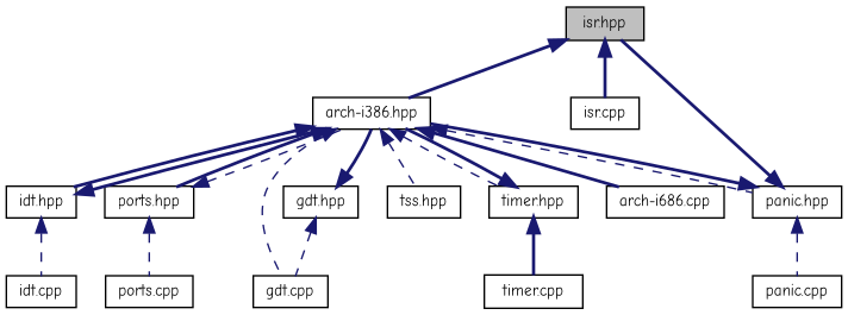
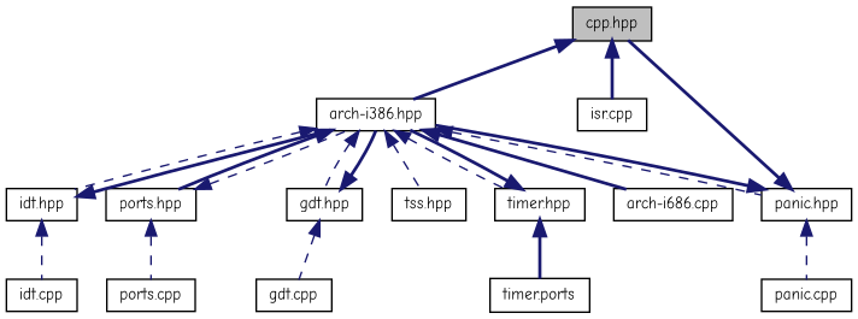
  digraph {
    fontname="Comic Neue"
    node [color=black fillcolor=white fontname="Comic Neue" fontsize=10 shape=record style=filled]
    edge [color=midnightblue dir=back fontname="Comic Neue" fontsize=10 labelfontname=Helvetica labelfontsize=10 style=bold]
-   n1 [fillcolor=grey75 fontcolor=black height=0.2 label="isr.hpp" width=0.4]
+   n1 [fillcolor=grey75 fontcolor=black height=0.2 label="cpp.hpp" width=0.4]
    n2 [height=0.2 label="arch-i386.hpp" width=0.4]
    n3 [height=0.2 label="isr.cpp" width=0.4]
    n4 [height=0.2 label="arch-i686.cpp" width=0.4]
    n5 [height=0.2 label="gdt.hpp" width=0.4]
    n6 [height=0.2 label="idt.hpp" width=0.4]
    n7 [height=0.2 label="panic.hpp" width=0.4]
    n8 [height=0.2 label="ports.hpp" width=0.4]
    n9 [height=0.2 label="timer.hpp" width=0.4]
    n10 [height=0.2 label="tss.hpp" width=0.4]
    n11 [height=0.2 label="gdt.cpp" width=0.4]
    n12 [height=0.2 label="idt.cpp" width=0.4]
    n13 [height=0.2 label="panic.cpp" width=0.4]
    n14 [height=0.2 label="ports.cpp" width=0.4]
-   n15 [height=0.2 label="timer.cpp" width=0.4]
+   n15 [height=0.2 label="timer.ports" width=0.4]
    n1 -> n2
    n1 -> n3
    n2 -> n4
-   n2 -> n11 [style=dashed]
-   n2 -> n6
+   n2 -> n5 [style=dashed]
+   n2 -> n6 [style=dashed]
    n2 -> n7 [style=dashed]
    n2 -> n8
    n2 -> n9 [style=dashed]
    n2 -> n10 [style=dashed]
    n5 -> n2
    n5 -> n11 [style=dashed]
    n6 -> n2
    n6 -> n12 [style=dashed]
    n7 -> n1
    n7 -> n2
    n7 -> n13 [style=dashed]
    n8 -> n2 [style=dashed]
    n8 -> n14 [style=dashed]
    n9 -> n2
    n9 -> n15
  }
